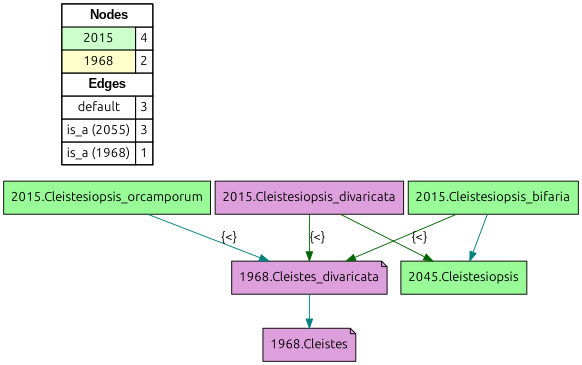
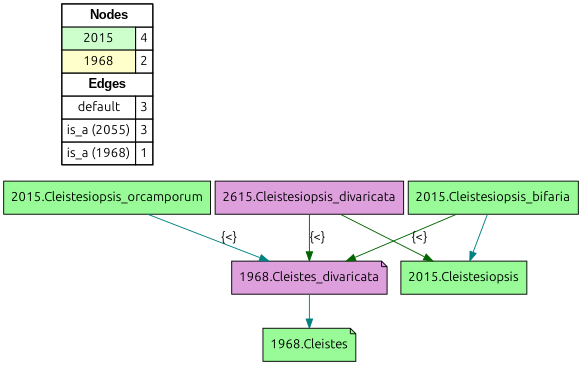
  digraph {
    fontname=Ubuntu
    rankdir=TB
    node [fillcolor=plum fontname=Ubuntu shape=box style=filled]
    edge [color=teal constraint=true dir=forward fontname=Ubuntu penwidth=1 style=solid]
    n1 [fillcolor=white label=<   <TABLE BORDER="0" CELLBORDER="1" CELLSPACING="0" CELLPADDING="4">  <TR> <TD COLSPAN="2"><font face="Arial Black"> Nodes</font></TD> </TR>  <TR>   <TD bgcolor="#CCFFCC" fontname="helvetica">2015</TD>   <TD>4</TD>   </TR>  <TR>   <TD bgcolor="#FFFFCC" fontname="helvetica">1968</TD>   <TD>2</TD>   </TR>  <TR> <TD COLSPAN="2"><font face = "Arial Black"> Edges </font></TD> </TR>  <TR>   <TD><font color ="#000000">default</font></TD><TD>3</TD> </TR> <TR>   <TD><font color ="#000000">is_a (2055)</font></TD><TD>3</TD> </TR> <TR>   <TD><font color ="#000000">is_a (1968)</font></TD><TD>1</TD> </TR> </TABLE>   > margin=0]
    "1968.Cleistes_divaricata" [shape=note]
    "2015.Cleistesiopsis_orcamporum" [fillcolor=palegreen]
-   "1968.Cleistes" [shape=note]
+   "1968.Cleistes" [fillcolor=palegreen shape=note]
    "2015.Cleistesiopsis_bifaria" [fillcolor=palegreen]
-   "2015.Cleistesiopsis" [fillcolor=palegreen label="2045.Cleistesiopsis"]
-   "2015.Cleistesiopsis_divaricata"
+   "2015.Cleistesiopsis" [fillcolor=palegreen]
+   "2015.Cleistesiopsis_divaricata" [label="2615.Cleistesiopsis_divaricata"]
    subgraph sub_1 {
      rank=source
      n1
    }
    "1968.Cleistes_divaricata" -> "1968.Cleistes"
    "2015.Cleistesiopsis_orcamporum" -> "1968.Cleistes_divaricata" [label="{<}"]
    "2015.Cleistesiopsis_bifaria" -> "1968.Cleistes_divaricata" [color=darkgreen label="{<}"]
    "2015.Cleistesiopsis_bifaria" -> "2015.Cleistesiopsis"
    "2015.Cleistesiopsis_divaricata" -> "1968.Cleistes_divaricata" [color=darkgreen label="{<}"]
    "2015.Cleistesiopsis_divaricata" -> "2015.Cleistesiopsis" [color=darkgreen]
  }
